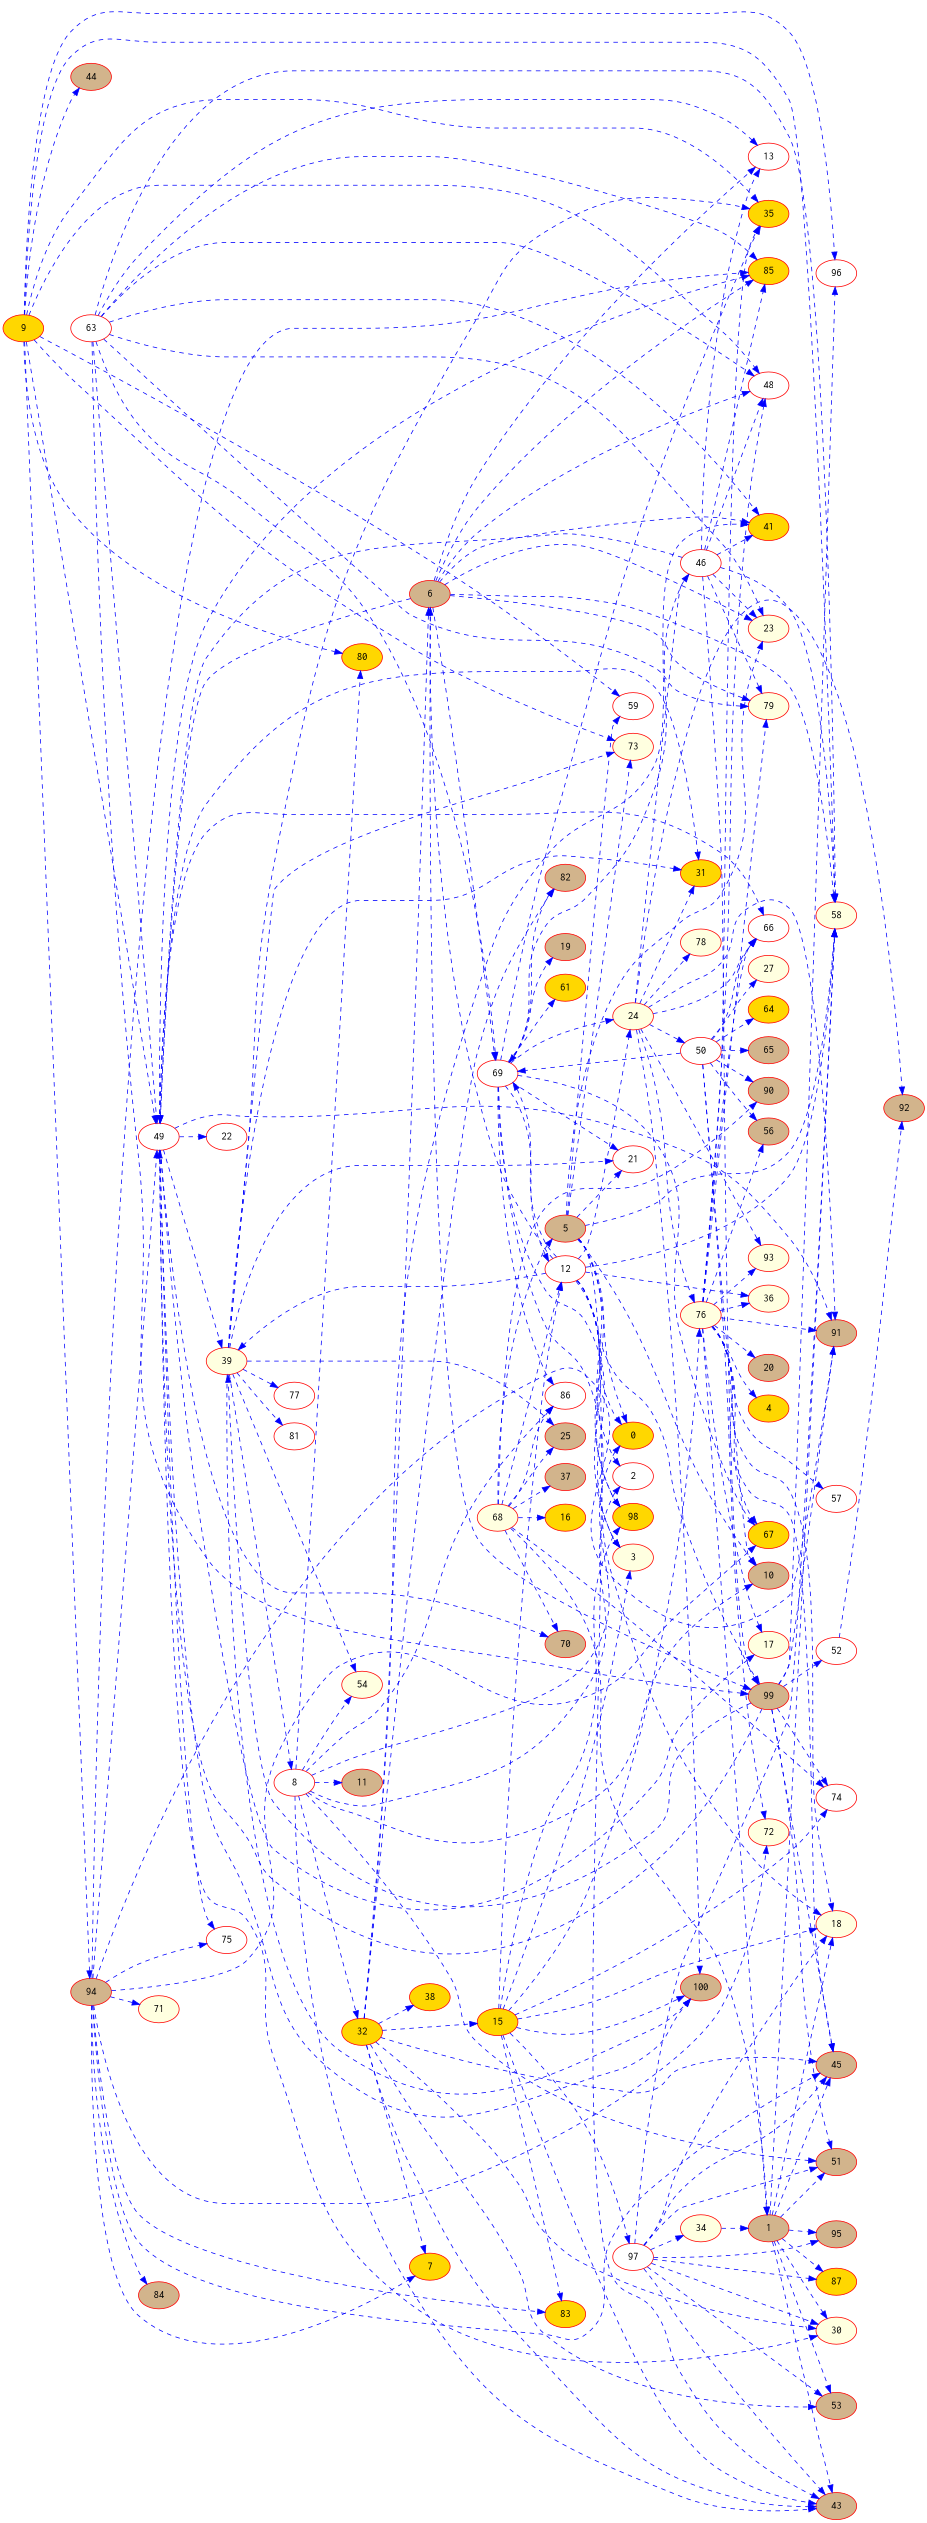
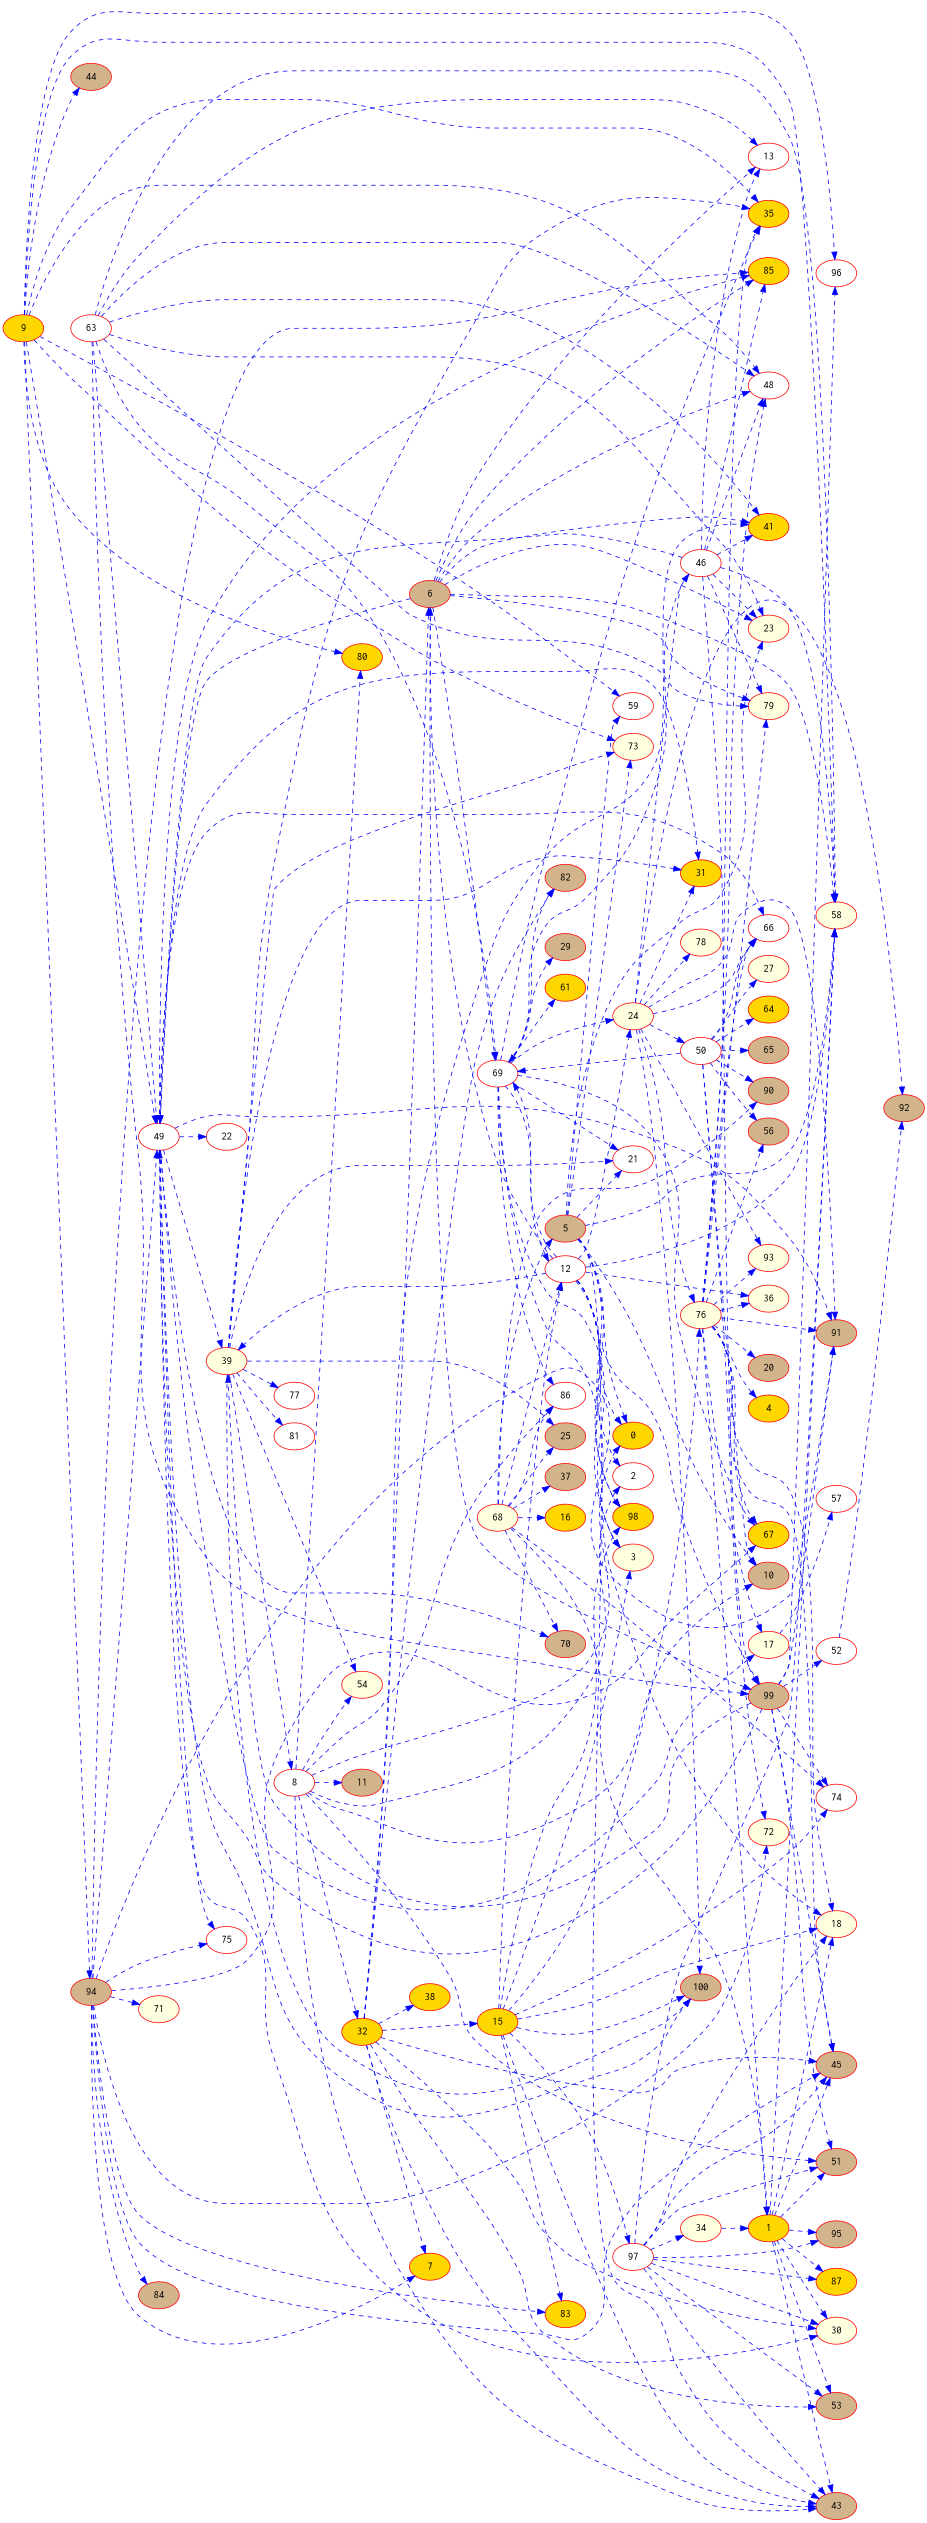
  digraph {
    rankdir=LR
    node [color=Red fillcolor=tan fontname=Courier style=filled]
    edge [color=Blue style=dashed]
    18 [fillcolor=lightyellow]
-   1
+   1 [fillcolor=gold]
    30 [fillcolor=lightyellow]
    43
    45
    51
    53
    n8 [label=95]
    58 [fillcolor=lightyellow]
    87 [fillcolor=gold]
    34 [fillcolor=lightyellow]
    5
    0 [fillcolor=gold]
    2 [fillcolor=white]
    10
    21 [fillcolor=white]
    23 [fillcolor=lightyellow]
    59 [fillcolor=white]
    73 [fillcolor=lightyellow]
    98 [fillcolor=gold]
    6
    13 [fillcolor=white]
    41 [fillcolor=gold]
    48 [fillcolor=white]
    49 [fillcolor=white]
    69 [fillcolor=white]
    79 [fillcolor=lightyellow]
    85 [fillcolor=gold]
    99
    39 [fillcolor=lightyellow]
    100
    31 [fillcolor=gold]
    66 [fillcolor=white]
    91
    17 [fillcolor=lightyellow]
    22 [fillcolor=white]
    70
    75 [fillcolor=white]
    3 [fillcolor=lightyellow]
    86 [fillcolor=white]
    35 [fillcolor=gold]
    12 [fillcolor=white]
    24 [fillcolor=lightyellow]
    82
-   29 [label=19]
+   29
    61 [fillcolor=gold]
    67 [fillcolor=gold]
    n48 [fillcolor=white label=96]
    74 [fillcolor=white]
    52 [fillcolor=white]
    8 [fillcolor=white]
    54 [fillcolor=lightyellow]
    25
    77 [fillcolor=white]
    81 [fillcolor=white]
    36 [fillcolor=lightyellow]
    76 [fillcolor=lightyellow]
    92
    46 [fillcolor=white]
    50 [fillcolor=white]
    78 [fillcolor=lightyellow]
    93 [fillcolor=lightyellow]
    56
    4 [fillcolor=gold]
    20
    57 [fillcolor=white]
    11
    32 [fillcolor=gold]
    80 [fillcolor=gold]
    15 [fillcolor=gold]
    7 [fillcolor=gold]
    38 [fillcolor=gold]
    83 [fillcolor=gold]
    97 [fillcolor=white]
    9 [fillcolor=gold]
    44
    94
    72 [fillcolor=lightyellow]
    84
    71 [fillcolor=lightyellow]
    27 [fillcolor=lightyellow]
    64 [fillcolor=gold]
    65
    90
    63 [fillcolor=white]
    68 [fillcolor=lightyellow]
    16 [fillcolor=gold]
    37
    1 -> 18
    1 -> 30
    1 -> 43
    1 -> 45
    1 -> 51
    1 -> 53
    1 -> n8
    1 -> 58
    1 -> 87
    34 -> 1
    5 -> 43
    5 -> 58
    5 -> 0
    5 -> 2
    5 -> 10
    5 -> 21
    5 -> 23
    5 -> 59
    5 -> 73
    5 -> 98
    6 -> 58
    6 -> 23
    6 -> 13
    6 -> 41
    6 -> 48
    6 -> 49
    6 -> 69
    6 -> 79
    6 -> 85
    6 -> 99
    49 -> 30
    49 -> 85
    49 -> 39
    49 -> 100
    49 -> 31
    49 -> 66
    49 -> 91
    49 -> 17
    49 -> 22
    49 -> 70
    49 -> 75
    69 -> 18
    69 -> 21
    69 -> 3
    69 -> 86
    69 -> 35
    69 -> 12
    69 -> 24
    69 -> 82
    69 -> 29
    69 -> 61
    69 -> 67
    99 -> 45
    99 -> 51
    99 -> 49
    99 -> 39
    99 -> 91
    99 -> n48
    99 -> 74
    99 -> 52
    39 -> 21
    39 -> 73
    39 -> 100
    39 -> 31
    39 -> 35
    39 -> 8
    39 -> 54
    39 -> 25
    39 -> 77
    39 -> 81
    12 -> 58
    12 -> 0
    12 -> 98
    12 -> 6
    12 -> 69
    12 -> 99
    12 -> 39
    12 -> 3
    12 -> 24
    12 -> 36
    24 -> 100
    24 -> 31
    24 -> 66
    24 -> 91
    24 -> 76
    24 -> 92
    24 -> 46
    24 -> 50
    24 -> 78
    24 -> 93
    52 -> 92
    8 -> 43
    8 -> 51
    8 -> 0
    8 -> 2
    8 -> 10
    8 -> 86
    8 -> 54
    8 -> 11
    8 -> 32
    8 -> 80
    76 -> 18
    76 -> 1
    76 -> 45
    76 -> 48
    76 -> 79
    76 -> 66
    76 -> 91
    76 -> 17
    76 -> 35
    76 -> 67
    76 -> 36
    76 -> 93
    76 -> 56
    76 -> 4
    76 -> 20
-   76 -> 57
+   17 -> 57
    46 -> 58
    46 -> 23
    46 -> 13
    46 -> 41
    46 -> 48
    46 -> 49
    46 -> 69
    46 -> 79
    46 -> 85
    46 -> 99
    50 -> 10
    50 -> 69
    50 -> 66
    50 -> 56
    50 -> 72
    50 -> 27
    50 -> 64
    50 -> 65
    50 -> 90
    32 -> 30
    32 -> 43
    32 -> 45
    32 -> 53
    32 -> 6
    32 -> 41
    32 -> 82
    32 -> 15
    32 -> 7
    32 -> 38
    15 -> 18
    15 -> 43
    15 -> 98
    15 -> 100
    15 -> 3
    15 -> 12
    15 -> 74
    15 -> 76
    15 -> 83
    15 -> 97
    97 -> 18
    97 -> 30
    97 -> 43
    97 -> 45
    97 -> 51
    97 -> 53
    97 -> n8
    97 -> 58
    97 -> 87
    97 -> 34
    9 -> 58
    9 -> 59
    9 -> 73
    9 -> 48
    9 -> 49
    9 -> 35
    9 -> n48
    9 -> 80
    9 -> 44
    9 -> 94
    94 -> 45
    94 -> 49
    94 -> 85
    94 -> 91
    94 -> 75
    94 -> 67
    94 -> 7
    94 -> 83
    94 -> 72
    94 -> 84
    94 -> 71
    63 -> 58
    63 -> 23
    63 -> 13
    63 -> 41
    63 -> 48
    63 -> 49
    63 -> 69
    63 -> 79
-   63 -> 85
    63 -> 99
    68 -> 1
    68 -> 5
    68 -> 70
    68 -> 86
    68 -> 12
    68 -> 74
    68 -> 25
    68 -> 90
    68 -> 16
    68 -> 37
  }
